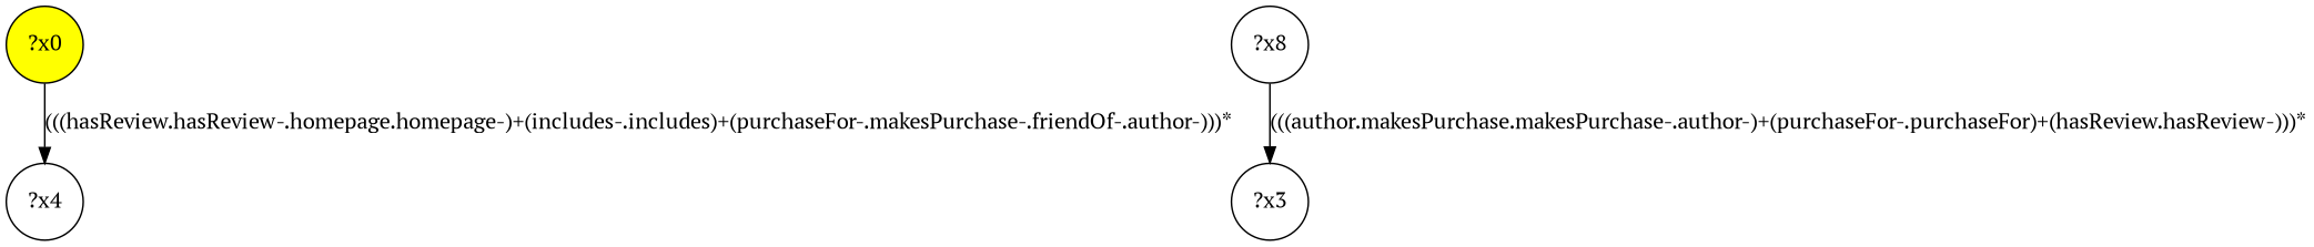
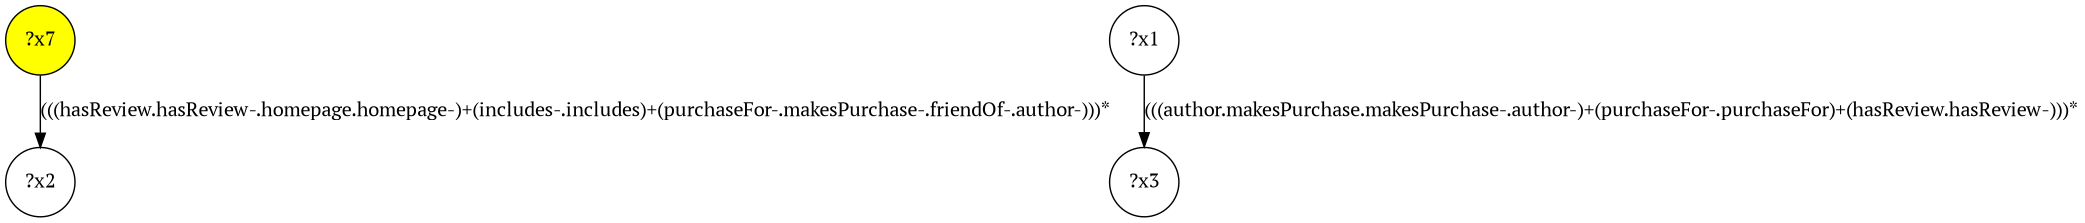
  digraph {
    fontname="PT Serif"
    node [fontname="PT Serif" shape=circle]
    edge [fontname="PT Serif"]
-   n1 [fillcolor=yellow label="?x0" style="filled,"]
-   n2 [label="?x4"]
-   n3 [label="?x8"]
+   n1 [fillcolor=yellow label="?x7" style="filled,"]
+   n2 [label="?x2"]
+   n3 [label="?x1"]
    n4 [label="?x3"]
    n1 -> n2 [label="(((hasReview.hasReview-.homepage.homepage-)+(includes-.includes)+(purchaseFor-.makesPurchase-.friendOf-.author-)))*"]
    n3 -> n4 [label="(((author.makesPurchase.makesPurchase-.author-)+(purchaseFor-.purchaseFor)+(hasReview.hasReview-)))*"]
  }
